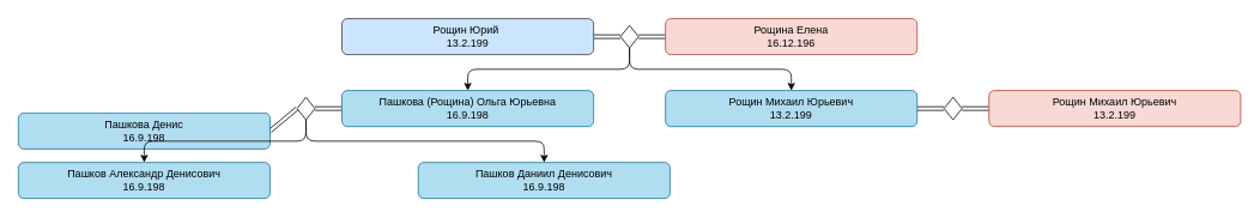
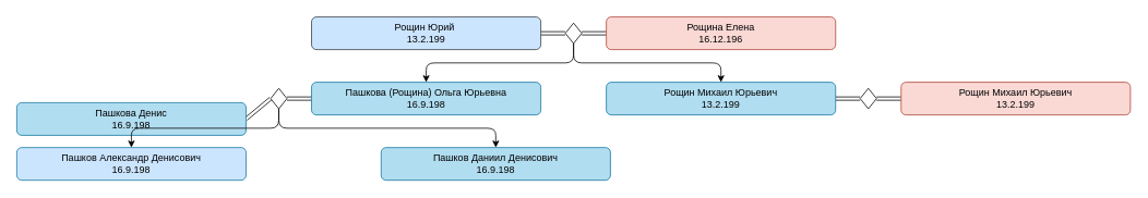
  <mxCell id="0" />
  <mxCell id="1" parent="0" />
  <mxCell id="2" style="edgeStyle=orthogonalEdgeStyle;html=1;exitX=1;exitY=0.5;exitDx=0;exitDy=0;entryX=0;entryY=0.5;entryDx=0;entryDy=0;shape=link;" edge="1" parent="1" source="3" target="22"><mxGeometry relative="1" as="geometry" /></mxCell>
  <mxCell id="3" value="Рощин Михаил Юрьевич&lt;br&gt;13.2.199" style="rounded=1;whiteSpace=wrap;html=1;fillColor=#b1ddf0;strokeColor=#10739e;fontColor=#000000;" parent="1" vertex="1"><mxGeometry x="740" y="100" width="280" height="40" as="geometry" /></mxCell>
  <mxCell id="4" style="edgeStyle=orthogonalEdgeStyle;html=1;exitX=0;exitY=0.5;exitDx=0;exitDy=0;entryX=1;entryY=0.5;entryDx=0;entryDy=0;shape=link;" edge="1" parent="1" source="5" target="22"><mxGeometry relative="1" as="geometry" /></mxCell>
  <mxCell id="5" value="Рощин Михаил Юрьевич&lt;br&gt;13.2.199" style="rounded=1;whiteSpace=wrap;html=1;fillColor=#fad9d5;strokeColor=#ae4132;fontColor=#000000;" parent="1" vertex="1"><mxGeometry x="1100" y="100" width="280" height="40" as="geometry" /></mxCell>
  <mxCell id="6" style="edgeStyle=orthogonalEdgeStyle;html=1;exitX=1;exitY=0.5;exitDx=0;exitDy=0;entryX=0;entryY=0.5;entryDx=0;entryDy=0;shape=link;" edge="1" parent="1" source="7" target="21"><mxGeometry relative="1" as="geometry" /></mxCell>
  <mxCell id="7" value="Рощин Юрий&amp;nbsp;&lt;br&gt;13.2.199" style="rounded=1;whiteSpace=wrap;html=1;fillColor=#cce5ff;strokeColor=#36393d;" parent="1" vertex="1"><mxGeometry x="380" y="20" width="280" height="40" as="geometry" /></mxCell>
  <mxCell id="8" style="edgeStyle=orthogonalEdgeStyle;html=1;exitX=0;exitY=0.5;exitDx=0;exitDy=0;entryX=1;entryY=0.5;entryDx=0;entryDy=0;shape=link;" edge="1" parent="1" source="9" target="21"><mxGeometry relative="1" as="geometry" /></mxCell>
  <mxCell id="9" value="Рощина Елена&lt;br&gt;16.12.196" style="rounded=1;whiteSpace=wrap;html=1;fillColor=#fad9d5;strokeColor=#ae4132;fontColor=#000000;" parent="1" vertex="1"><mxGeometry x="740" y="20" width="280" height="40" as="geometry" /></mxCell>
  <mxCell id="10" style="edgeStyle=none;shape=link;html=1;exitX=0;exitY=0.5;exitDx=0;exitDy=0;entryX=1;entryY=0.5;entryDx=0;entryDy=0;" edge="1" parent="1" source="11" target="18"><mxGeometry relative="1" as="geometry" /></mxCell>
  <mxCell id="11" value="Пашкова (Рощина) Ольга Юрьевна&lt;br&gt;16.9.198" style="rounded=1;whiteSpace=wrap;html=1;fillColor=#b1ddf0;strokeColor=#10739e;fontColor=#000000;" parent="1" vertex="1"><mxGeometry x="380" y="100" width="280" height="40" as="geometry" /></mxCell>
  <mxCell id="12" style="edgeStyle=none;shape=link;html=1;exitX=1;exitY=0.5;exitDx=0;exitDy=0;entryX=0;entryY=0.5;entryDx=0;entryDy=0;" edge="1" parent="1" source="13" target="18"><mxGeometry relative="1" as="geometry" /></mxCell>
  <mxCell id="13" value="Пашкова Денис&lt;br&gt;16.9.198" style="rounded=1;whiteSpace=wrap;html=1;fillColor=#b1ddf0;strokeColor=#10739e;fontColor=#000000;" vertex="1" parent="1"><mxGeometry x="20" y="125" width="280" height="40" as="geometry" /></mxCell>
  <mxCell id="14" value="Пашков Даниил Денисович&lt;br&gt;16.9.198" style="rounded=1;whiteSpace=wrap;html=1;fillColor=#b1ddf0;strokeColor=#10739e;fontColor=#000000;" vertex="1" parent="1"><mxGeometry x="465" y="180" width="280" height="40" as="geometry" /></mxCell>
- <mxCell id="15" value="Пашков Александр Денисович&lt;br&gt;16.9.198" style="rounded=1;whiteSpace=wrap;html=1;fillColor=#b1ddf0;strokeColor=#10739e;fontColor=#000000;" vertex="1" parent="1"><mxGeometry x="20" y="180" width="280" height="40" as="geometry" /></mxCell>
+ <mxCell id="15" value="Пашков Александр Денисович&lt;br&gt;16.9.198" style="rounded=1;whiteSpace=wrap;html=1;fillColor=#cce5ff;strokeColor=#10739e;fontColor=#000000;" vertex="1" parent="1"><mxGeometry x="20" y="180" width="280" height="40" as="geometry" /></mxCell>
  <mxCell id="16" style="edgeStyle=orthogonalEdgeStyle;html=1;exitX=0.5;exitY=1;exitDx=0;exitDy=0;entryX=0.5;entryY=0;entryDx=0;entryDy=0;" edge="1" parent="1" source="18" target="14"><mxGeometry relative="1" as="geometry" /></mxCell>
  <mxCell id="17" style="edgeStyle=orthogonalEdgeStyle;html=1;exitX=0.5;exitY=1;exitDx=0;exitDy=0;entryX=0.5;entryY=0;entryDx=0;entryDy=0;" edge="1" parent="1" source="18" target="15"><mxGeometry relative="1" as="geometry" /></mxCell>
  <mxCell id="18" value="" style="rhombus;whiteSpace=wrap;html=1;" vertex="1" parent="1"><mxGeometry x="330" y="107.5" width="20" height="25" as="geometry" /></mxCell>
  <mxCell id="19" style="edgeStyle=orthogonalEdgeStyle;html=1;exitX=0.5;exitY=1;exitDx=0;exitDy=0;entryX=0.5;entryY=0;entryDx=0;entryDy=0;" edge="1" parent="1" source="21" target="3"><mxGeometry relative="1" as="geometry" /></mxCell>
  <mxCell id="20" style="edgeStyle=orthogonalEdgeStyle;html=1;exitX=0.5;exitY=1;exitDx=0;exitDy=0;entryX=0.5;entryY=0;entryDx=0;entryDy=0;" edge="1" parent="1" source="21" target="11"><mxGeometry relative="1" as="geometry" /></mxCell>
  <mxCell id="21" value="" style="rhombus;whiteSpace=wrap;html=1;" vertex="1" parent="1"><mxGeometry x="690" y="27.5" width="20" height="25" as="geometry" /></mxCell>
  <mxCell id="22" value="" style="rhombus;whiteSpace=wrap;html=1;" vertex="1" parent="1"><mxGeometry x="1050" y="107.5" width="20" height="25" as="geometry" /></mxCell>
